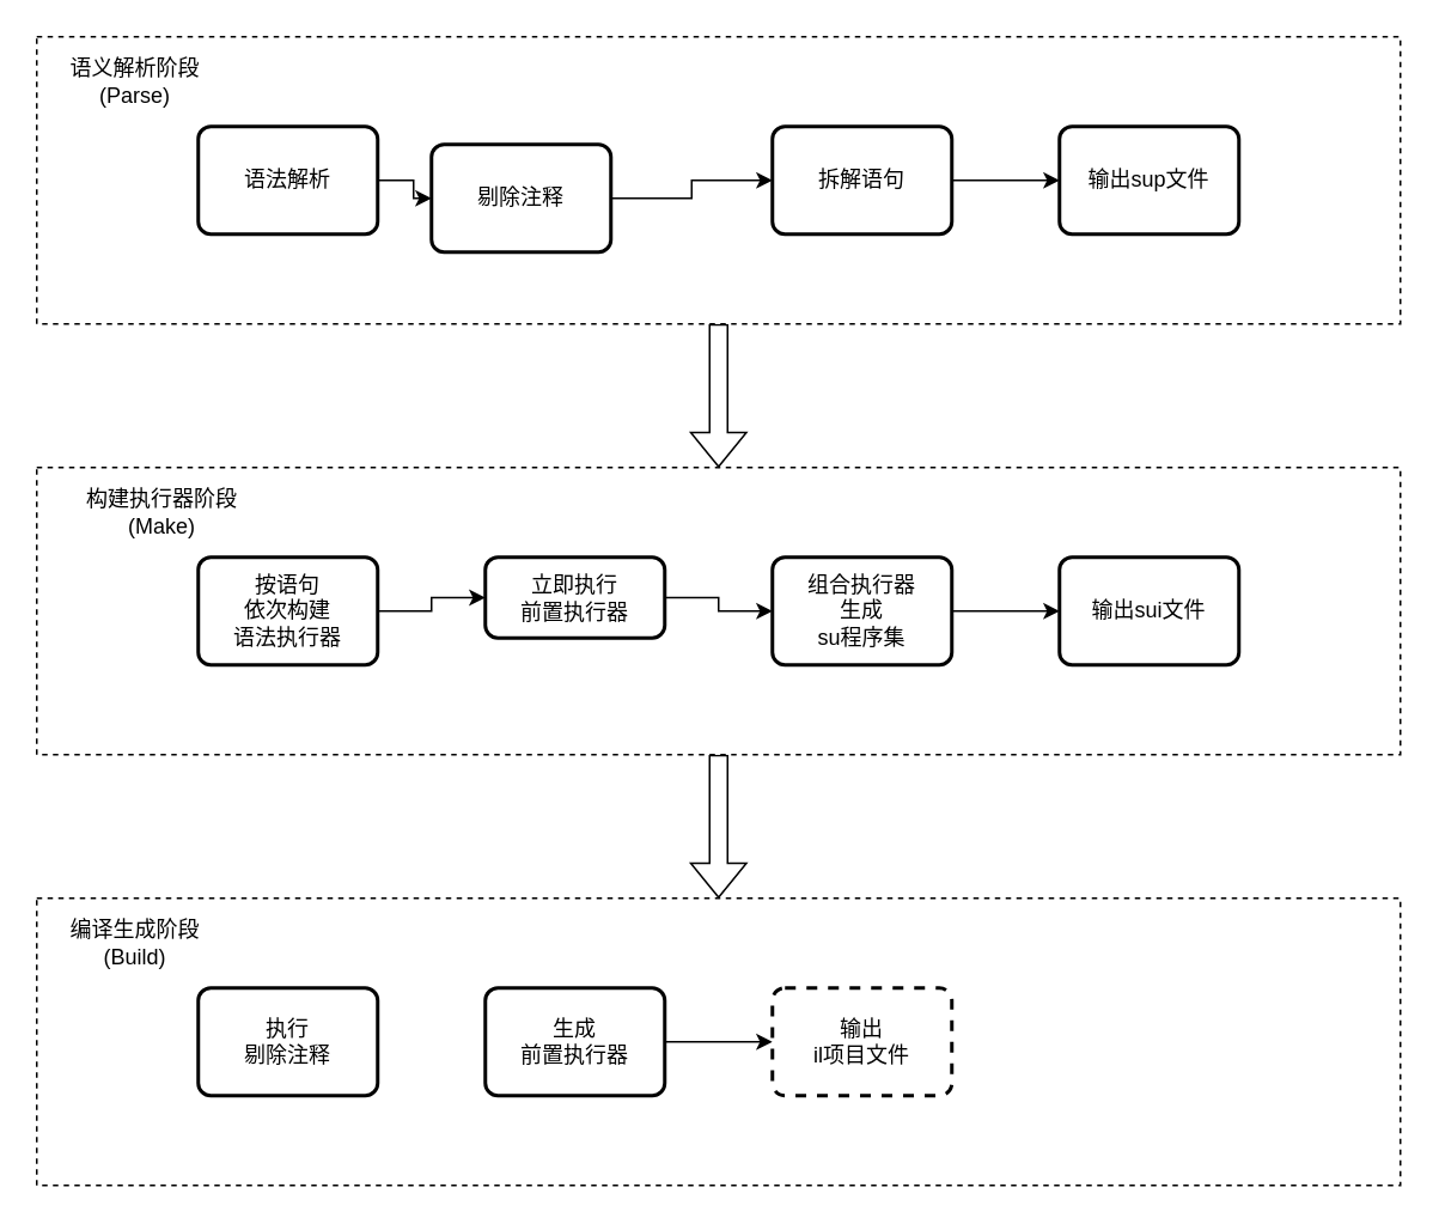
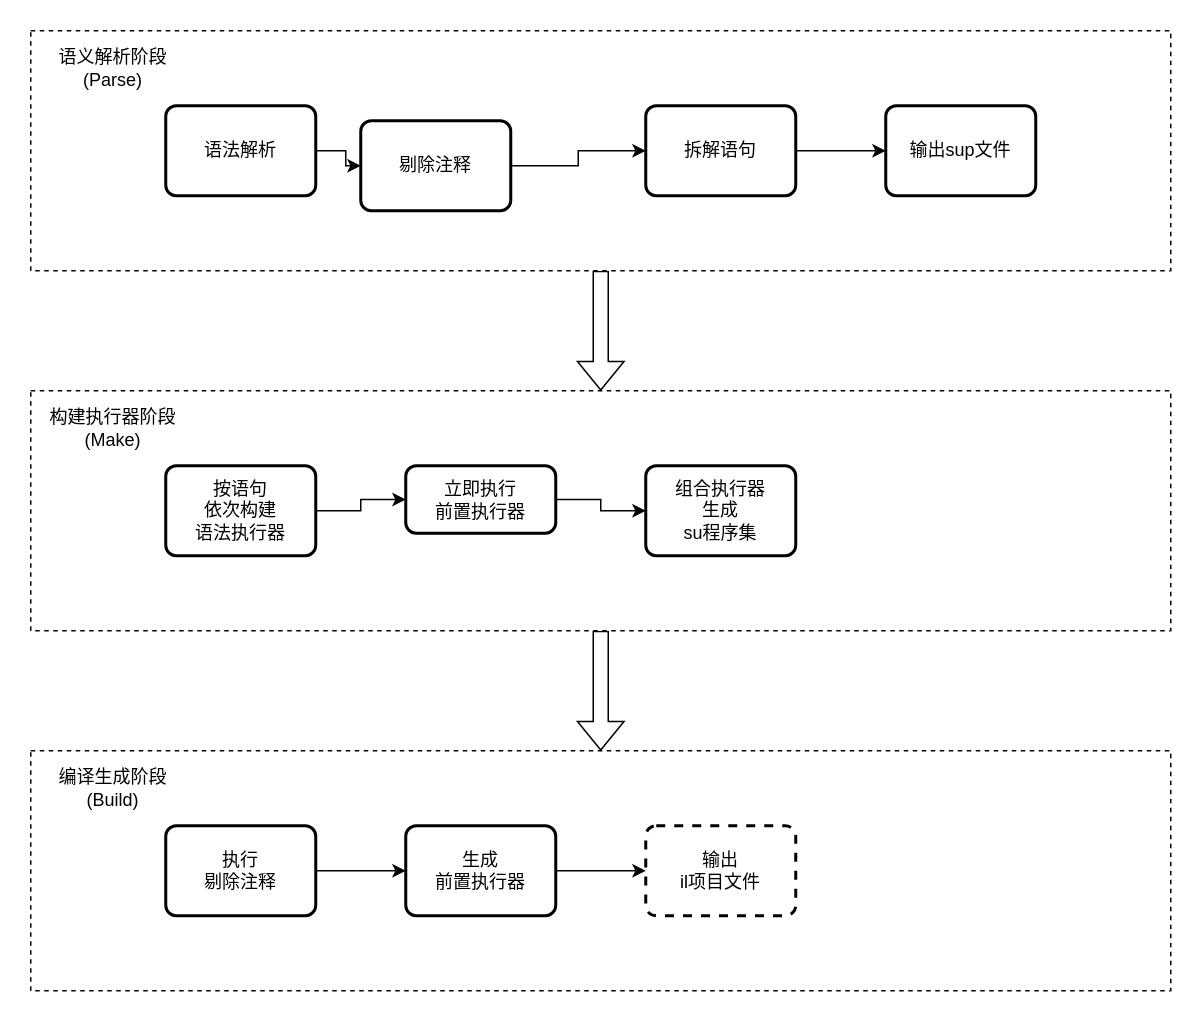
  <mxCell id="0" />
  <mxCell id="1" parent="0" />
  <mxCell id="2" value="" style="rounded=0;whiteSpace=wrap;html=1;dashed=1;" vertex="1" parent="1"><mxGeometry x="20" y="500" width="760" height="160" as="geometry" /></mxCell>
  <mxCell id="3" style="edgeStyle=orthogonalEdgeStyle;rounded=0;orthogonalLoop=1;jettySize=auto;html=1;entryX=0.5;entryY=0;entryDx=0;entryDy=0;shape=flexArrow;" edge="1" parent="1" source="4" target="2"><mxGeometry relative="1" as="geometry" /></mxCell>
  <mxCell id="4" value="" style="rounded=0;whiteSpace=wrap;html=1;dashed=1;" vertex="1" parent="1"><mxGeometry x="20" y="260" width="760" height="160" as="geometry" /></mxCell>
  <mxCell id="5" style="edgeStyle=orthogonalEdgeStyle;rounded=0;orthogonalLoop=1;jettySize=auto;html=1;entryX=0.5;entryY=0;entryDx=0;entryDy=0;shape=flexArrow;" edge="1" parent="1" source="6" target="4"><mxGeometry relative="1" as="geometry" /></mxCell>
  <mxCell id="6" value="" style="rounded=0;whiteSpace=wrap;html=1;dashed=1;" vertex="1" parent="1"><mxGeometry x="20" y="20" width="760" height="160" as="geometry" /></mxCell>
  <mxCell id="7" style="edgeStyle=orthogonalEdgeStyle;rounded=0;orthogonalLoop=1;jettySize=auto;html=1;entryX=0;entryY=0.5;entryDx=0;entryDy=0;" edge="1" parent="1" source="8" target="19"><mxGeometry relative="1" as="geometry" /></mxCell>
  <mxCell id="8" value="语法解析" style="rounded=1;whiteSpace=wrap;html=1;absoluteArcSize=1;arcSize=14;strokeWidth=2;" vertex="1" parent="1"><mxGeometry x="110" y="70" width="100" height="60" as="geometry" /></mxCell>
+ <mxCell id="9" style="edgeStyle=orthogonalEdgeStyle;rounded=0;orthogonalLoop=1;jettySize=auto;html=1;entryX=0;entryY=0.5;entryDx=0;entryDy=0;" edge="1" parent="1" source="10" target="14"><mxGeometry relative="1" as="geometry" /></mxCell>
  <mxCell id="10" value="执行&lt;br&gt;剔除注释" style="rounded=1;whiteSpace=wrap;html=1;absoluteArcSize=1;arcSize=14;strokeWidth=2;" vertex="1" parent="1"><mxGeometry x="110" y="550" width="100" height="60" as="geometry" /></mxCell>
  <mxCell id="11" style="edgeStyle=orthogonalEdgeStyle;rounded=0;orthogonalLoop=1;jettySize=auto;html=1;entryX=0;entryY=0.5;entryDx=0;entryDy=0;" edge="1" parent="1" source="12" target="16"><mxGeometry relative="1" as="geometry" /></mxCell>
  <mxCell id="12" value="按语句&lt;br&gt;依次构建&lt;br&gt;语法执行器" style="rounded=1;whiteSpace=wrap;html=1;absoluteArcSize=1;arcSize=14;strokeWidth=2;" vertex="1" parent="1"><mxGeometry x="110" y="310" width="100" height="60" as="geometry" /></mxCell>
  <mxCell id="13" style="edgeStyle=orthogonalEdgeStyle;rounded=0;orthogonalLoop=1;jettySize=auto;html=1;entryX=0;entryY=0.5;entryDx=0;entryDy=0;" edge="1" parent="1" source="14" target="28"><mxGeometry relative="1" as="geometry" /></mxCell>
  <mxCell id="14" value="生成&lt;br&gt;前置执行器" style="rounded=1;whiteSpace=wrap;html=1;absoluteArcSize=1;arcSize=14;strokeWidth=2;" vertex="1" parent="1"><mxGeometry x="270" y="550" width="100" height="60" as="geometry" /></mxCell>
  <mxCell id="15" style="edgeStyle=orthogonalEdgeStyle;rounded=0;orthogonalLoop=1;jettySize=auto;html=1;entryX=0;entryY=0.5;entryDx=0;entryDy=0;" edge="1" parent="1" source="16" target="24"><mxGeometry relative="1" as="geometry" /></mxCell>
  <mxCell id="16" value="立即执行&lt;br&gt;前置执行器" style="rounded=1;whiteSpace=wrap;html=1;absoluteArcSize=1;arcSize=14;strokeWidth=2;" vertex="1" parent="1"><mxGeometry x="270" y="310" width="100" height="45" as="geometry" /></mxCell>
  <mxCell id="17" value="语义解析阶段&lt;br&gt;(Parse)" style="text;html=1;strokeColor=none;fillColor=none;align=center;verticalAlign=middle;whiteSpace=wrap;rounded=0;dashed=1;" vertex="1" parent="1"><mxGeometry x="30" y="30" width="90" height="30" as="geometry" /></mxCell>
  <mxCell id="18" style="edgeStyle=orthogonalEdgeStyle;rounded=0;orthogonalLoop=1;jettySize=auto;html=1;entryX=0;entryY=0.5;entryDx=0;entryDy=0;" edge="1" parent="1" source="19" target="21"><mxGeometry relative="1" as="geometry" /></mxCell>
  <mxCell id="19" value="剔除注释" style="rounded=1;whiteSpace=wrap;html=1;absoluteArcSize=1;arcSize=14;strokeWidth=2;" vertex="1" parent="1"><mxGeometry x="240" y="80" width="100" height="60" as="geometry" /></mxCell>
  <mxCell id="20" style="edgeStyle=orthogonalEdgeStyle;rounded=0;orthogonalLoop=1;jettySize=auto;html=1;" edge="1" parent="1" source="21" target="25"><mxGeometry relative="1" as="geometry" /></mxCell>
  <mxCell id="21" value="拆解语句" style="rounded=1;whiteSpace=wrap;html=1;absoluteArcSize=1;arcSize=14;strokeWidth=2;" vertex="1" parent="1"><mxGeometry x="430" y="70" width="100" height="60" as="geometry" /></mxCell>
- <mxCell id="22" value="构建执行器阶段&lt;br&gt;(Make)" style="text;html=1;strokeColor=none;fillColor=none;align=center;verticalAlign=middle;whiteSpace=wrap;rounded=0;dashed=1;" vertex="1" parent="1"><mxGeometry x="45" y="270" width="90" height="30" as="geometry" /></mxCell>
- <mxCell id="23" style="edgeStyle=orthogonalEdgeStyle;rounded=0;orthogonalLoop=1;jettySize=auto;html=1;" edge="1" parent="1" source="24" target="26"><mxGeometry relative="1" as="geometry" /></mxCell>
+ <mxCell id="22" value="构建执行器阶段&lt;br&gt;(Make)" style="text;html=1;strokeColor=none;fillColor=none;align=center;verticalAlign=middle;whiteSpace=wrap;rounded=0;dashed=1;" vertex="1" parent="1"><mxGeometry x="30" y="270" width="90" height="30" as="geometry" /></mxCell>
  <mxCell id="24" value="组合执行器&lt;br&gt;生成&lt;br&gt;su程序集" style="rounded=1;whiteSpace=wrap;html=1;absoluteArcSize=1;arcSize=14;strokeWidth=2;" vertex="1" parent="1"><mxGeometry x="430" y="310" width="100" height="60" as="geometry" /></mxCell>
  <mxCell id="25" value="输出sup文件" style="rounded=1;whiteSpace=wrap;html=1;absoluteArcSize=1;arcSize=14;strokeWidth=2;" vertex="1" parent="1"><mxGeometry x="590" y="70" width="100" height="60" as="geometry" /></mxCell>
- <mxCell id="26" value="输出sui文件" style="rounded=1;whiteSpace=wrap;html=1;absoluteArcSize=1;arcSize=14;strokeWidth=2;" vertex="1" parent="1"><mxGeometry x="590" y="310" width="100" height="60" as="geometry" /></mxCell>
  <mxCell id="27" value="编译生成阶段&lt;br&gt;(Build)" style="text;html=1;strokeColor=none;fillColor=none;align=center;verticalAlign=middle;whiteSpace=wrap;rounded=0;dashed=1;" vertex="1" parent="1"><mxGeometry x="30" y="510" width="90" height="30" as="geometry" /></mxCell>
  <mxCell id="28" value="输出&lt;br&gt;il项目文件" style="rounded=1;whiteSpace=wrap;html=1;absoluteArcSize=1;arcSize=14;strokeWidth=2;dashed=1;" vertex="1" parent="1"><mxGeometry x="430" y="550" width="100" height="60" as="geometry" /></mxCell>
